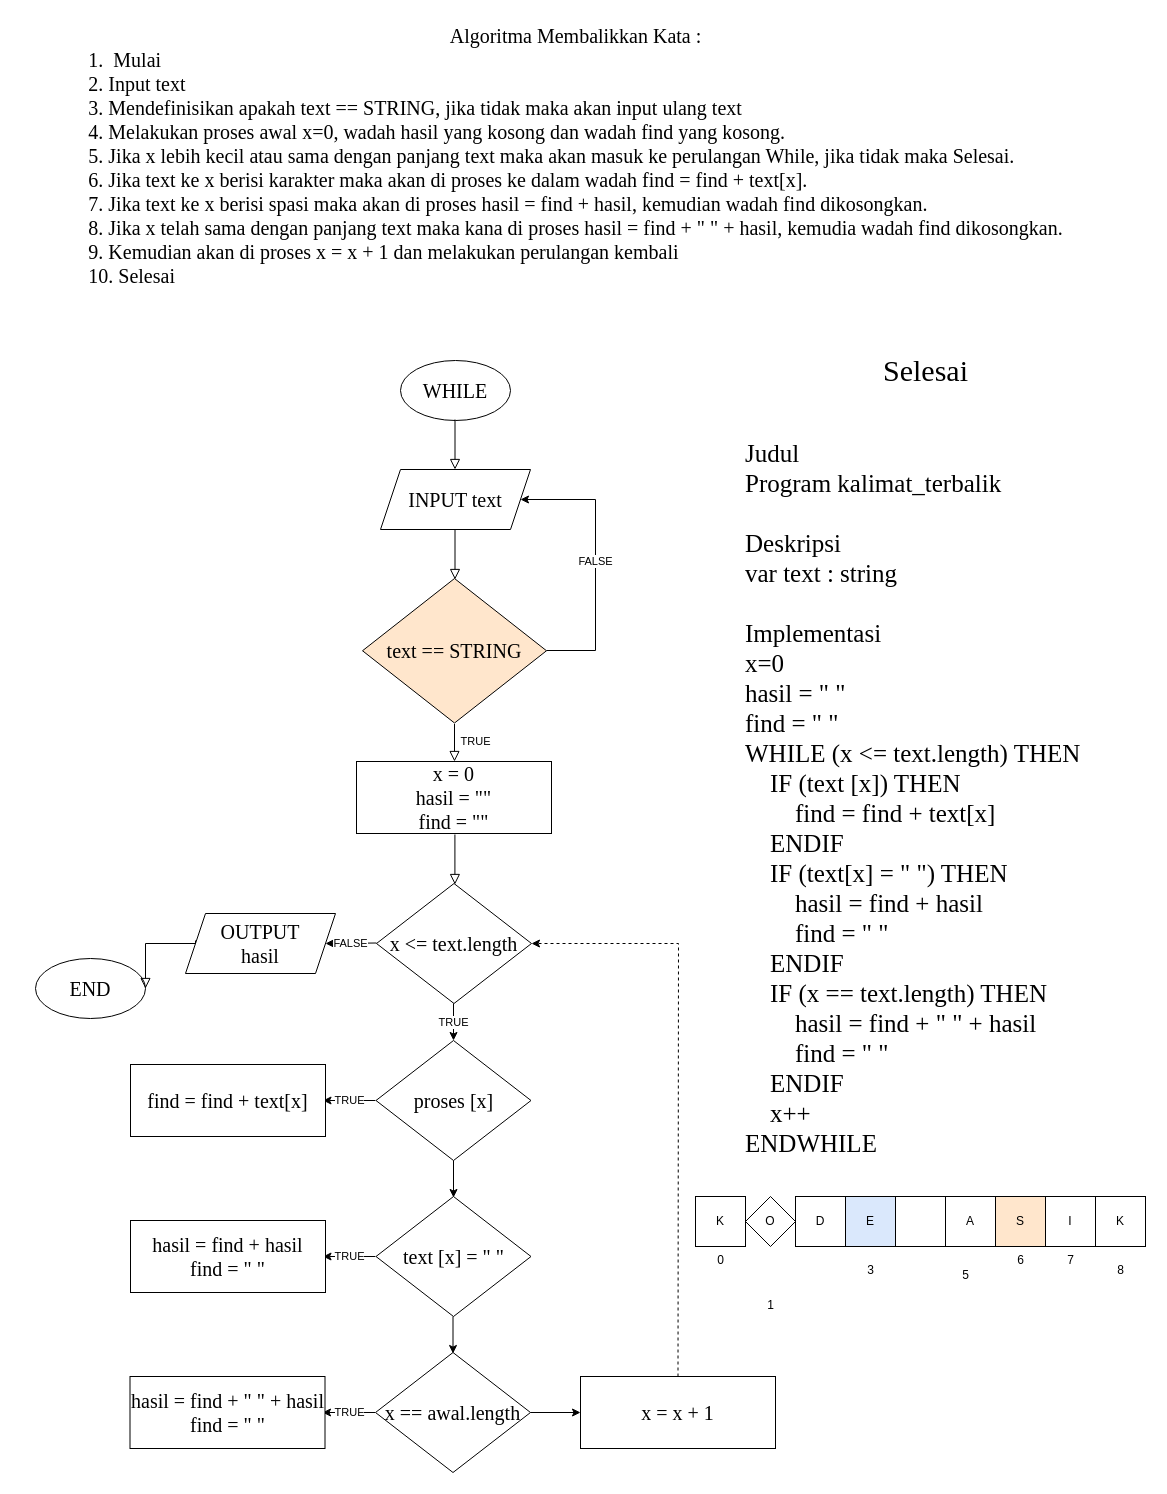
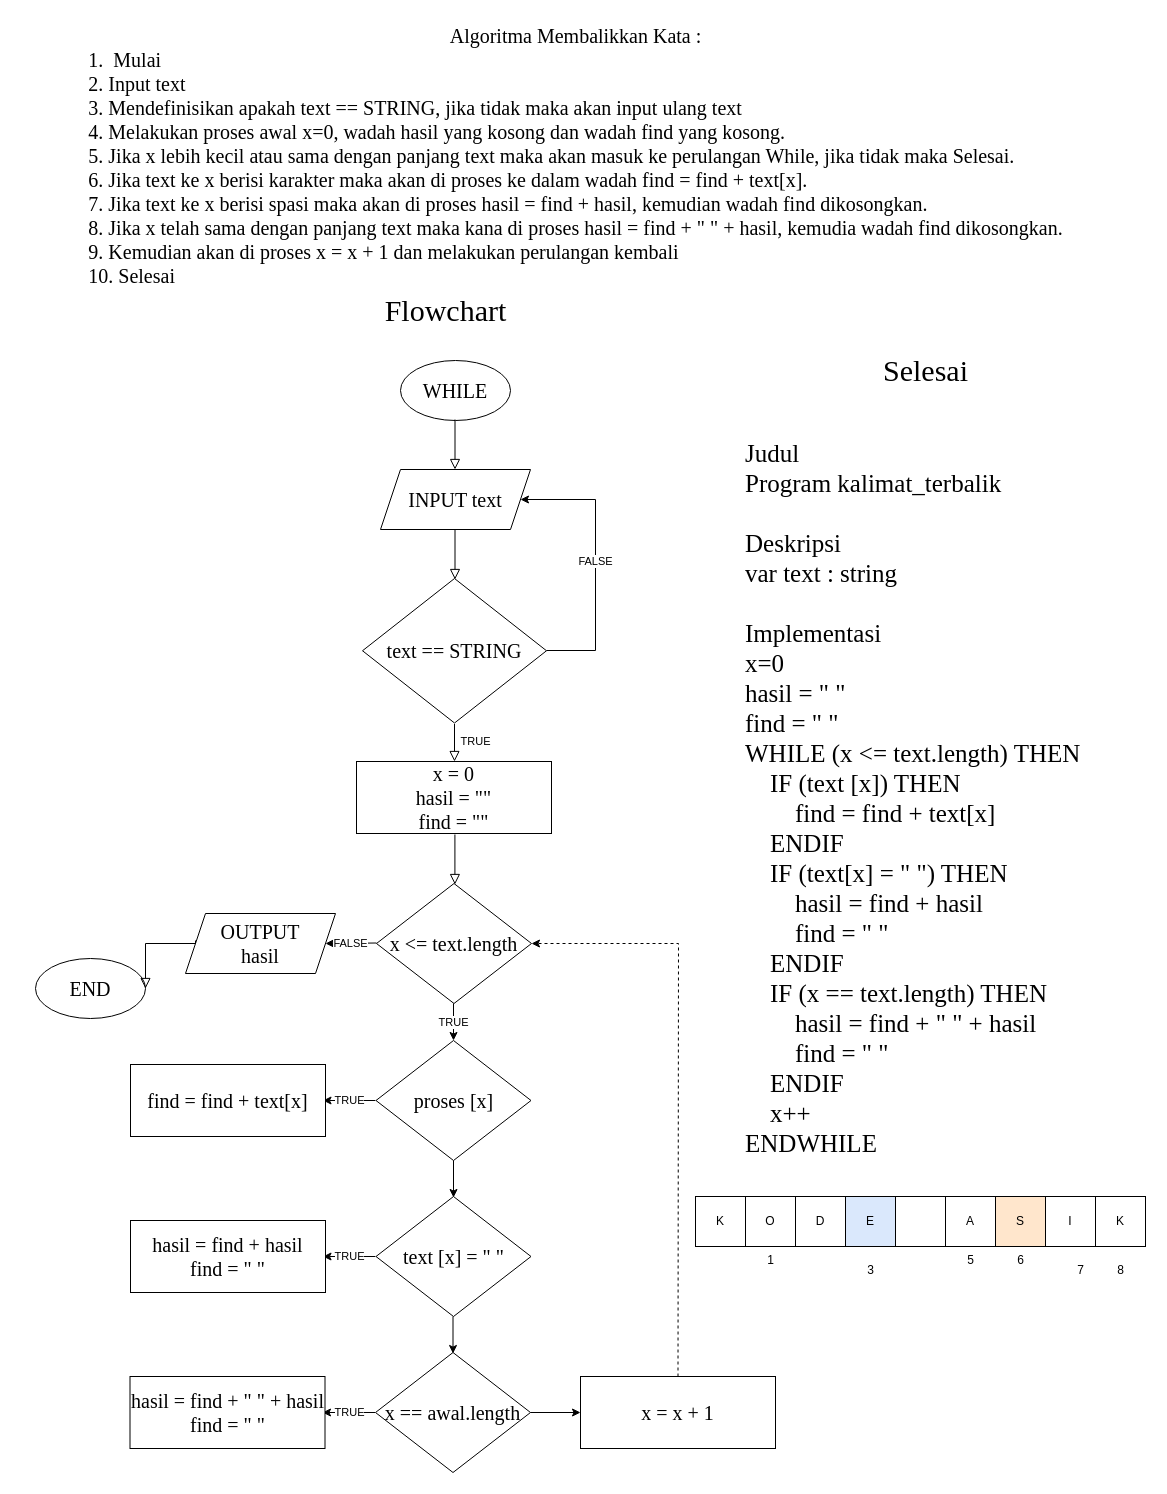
  <mxCell id="0" />
  <mxCell id="1" parent="0" />
  <mxCell id="2" value="WHILE" style="ellipse;whiteSpace=wrap;html=1;hachureGap=4;fontFamily=Architects Daughter;fontSource=https%3A%2F%2Ffonts.googleapis.com%2Fcss%3Ffamily%3DArchitects%2BDaughter;fontSize=20;rounded=0;" parent="1" vertex="1"><mxGeometry x="400" y="360" width="110" height="60" as="geometry" /></mxCell>
  <mxCell id="3" value="" style="rounded=0;html=1;jettySize=auto;orthogonalLoop=1;fontSize=11;endArrow=block;endFill=0;endSize=8;strokeWidth=1;shadow=0;labelBackgroundColor=none;edgeStyle=orthogonalEdgeStyle;" parent="1" edge="1"><mxGeometry relative="1" as="geometry"><mxPoint x="454.5" y="419" as="sourcePoint" /><mxPoint x="454.5" y="469" as="targetPoint" /></mxGeometry></mxCell>
  <mxCell id="4" value="INPUT text" style="shape=parallelogram;perimeter=parallelogramPerimeter;whiteSpace=wrap;html=1;fixedSize=1;hachureGap=4;fontFamily=Architects Daughter;fontSource=https%3A%2F%2Ffonts.googleapis.com%2Fcss%3Ffamily%3DArchitects%2BDaughter;fontSize=20;rounded=0;" parent="1" vertex="1"><mxGeometry x="380" y="469" width="150" height="60" as="geometry" /></mxCell>
  <mxCell id="5" value="" style="rounded=0;html=1;jettySize=auto;orthogonalLoop=1;fontSize=11;endArrow=block;endFill=0;endSize=8;strokeWidth=1;shadow=0;labelBackgroundColor=none;edgeStyle=orthogonalEdgeStyle;" parent="1" edge="1"><mxGeometry relative="1" as="geometry"><mxPoint x="454.5" y="529" as="sourcePoint" /><mxPoint x="454.5" y="579" as="targetPoint" /></mxGeometry></mxCell>
  <mxCell id="6" value="x &amp;lt;= text.length" style="rhombus;whiteSpace=wrap;html=1;hachureGap=4;fontFamily=Architects Daughter;fontSource=https%3A%2F%2Ffonts.googleapis.com%2Fcss%3Ffamily%3DArchitects%2BDaughter;fontSize=20;rounded=0;" parent="1" vertex="1"><mxGeometry x="376" y="883" width="155" height="120" as="geometry" /></mxCell>
  <mxCell id="7" value="x = 0&lt;br&gt;hasil = &quot;&quot;&lt;br&gt;find = &quot;&quot;" style="rounded=0;whiteSpace=wrap;html=1;hachureGap=4;fontFamily=Architects Daughter;fontSource=https%3A%2F%2Ffonts.googleapis.com%2Fcss%3Ffamily%3DArchitects%2BDaughter;fontSize=20;" parent="1" vertex="1"><mxGeometry x="356" y="761" width="195" height="72" as="geometry" /></mxCell>
  <mxCell id="8" value="" style="rounded=0;html=1;jettySize=auto;orthogonalLoop=1;fontSize=11;endArrow=block;endFill=0;endSize=8;strokeWidth=1;shadow=0;labelBackgroundColor=none;edgeStyle=orthogonalEdgeStyle;" parent="1" edge="1"><mxGeometry relative="1" as="geometry"><mxPoint x="454.41" y="834" as="sourcePoint" /><mxPoint x="454.41" y="884" as="targetPoint" /></mxGeometry></mxCell>
  <mxCell id="9" value="Algoritma Membalikkan Kata :&lt;br&gt;&lt;div style=&quot;text-align: justify&quot;&gt;1.&amp;nbsp; Mulai&lt;/div&gt;&lt;div style=&quot;text-align: justify&quot;&gt;2. Input text&lt;/div&gt;&lt;div style=&quot;text-align: justify&quot;&gt;3. Mendefinisikan apakah text == STRING, jika tidak maka akan input ulang text&lt;/div&gt;&lt;div style=&quot;text-align: justify&quot;&gt;4. Melakukan proses awal x=0, wadah hasil yang kosong dan wadah find yang kosong.&lt;/div&gt;&lt;div style=&quot;text-align: justify&quot;&gt;5. Jika x lebih kecil atau sama dengan panjang text maka akan masuk ke perulangan While, jika tidak maka Selesai.&lt;/div&gt;&lt;div style=&quot;text-align: justify&quot;&gt;6. Jika text ke x berisi karakter maka akan di proses ke dalam wadah find = find + text[x].&lt;/div&gt;&lt;div style=&quot;text-align: justify&quot;&gt;7. Jika text ke x berisi spasi maka akan di proses hasil = find + hasil, kemudian wadah find dikosongkan.&lt;/div&gt;&lt;div style=&quot;text-align: justify&quot;&gt;8. Jika x telah sama dengan panjang text maka kana di proses hasil = find + &quot; &quot; + hasil, kemudia wadah find dikosongkan.&lt;/div&gt;&lt;div style=&quot;text-align: justify&quot;&gt;9. Kemudian akan di proses x = x + 1 dan melakukan perulangan kembali&lt;/div&gt;&lt;div style=&quot;text-align: justify&quot;&gt;10. Selesai&lt;/div&gt;" style="text;html=1;align=center;verticalAlign=middle;resizable=0;points=[];autosize=1;strokeColor=none;fillColor=none;sketch=0;hachureGap=4;fontFamily=Architects Daughter;fontSource=https%3A%2F%2Ffonts.googleapis.com%2Fcss%3Ffamily%3DArchitects%2BDaughter;fontSize=20;" parent="1" vertex="1"><mxGeometry x="20" y="20" width="1110" height="270" as="geometry" /></mxCell>
+ <mxCell id="10" value="Flowchart" style="text;html=1;align=center;verticalAlign=middle;resizable=0;points=[];autosize=1;strokeColor=none;fillColor=none;sketch=0;hachureGap=4;fontFamily=Architects Daughter;fontSource=https%3A%2F%2Ffonts.googleapis.com%2Fcss%3Ffamily%3DArchitects%2BDaughter;fontSize=30;" parent="1" vertex="1"><mxGeometry x="365" y="290" width="160" height="40" as="geometry" /></mxCell>
  <mxCell id="11" value="Selesai" style="text;html=1;align=center;verticalAlign=middle;resizable=0;points=[];autosize=1;strokeColor=none;fillColor=none;sketch=0;hachureGap=4;fontFamily=Architects Daughter;fontSource=https%3A%2F%2Ffonts.googleapis.com%2Fcss%3Ffamily%3DArchitects%2BDaughter;fontSize=30;" parent="1" vertex="1"><mxGeometry x="835" y="350" width="180" height="40" as="geometry" /></mxCell>
  <mxCell id="12" value="&#10;Judul&#10;Program kalimat_terbalik&#10;&#10;Deskripsi&#10;var text : string&#10;&#10;Implementasi&#10;x=0&#10;hasil = &quot; &quot;&#10;find = &quot; &quot;&#10;WHILE (x &lt;= text.length) THEN&#10;    IF (text [x]) THEN&#10;        find = find + text[x]&#10;    ENDIF&#10;    IF (text[x] = &quot; &quot;) THEN&#10;        hasil = find + hasil&#10;        find = &quot; &quot;&#10;    ENDIF&#10;    IF (x == text.length) THEN&#10;        hasil = find + &quot; &quot; + hasil&#10;        find = &quot; &quot;&#10;    ENDIF&#10;    x++&#10;ENDWHILE" style="text;align=left;verticalAlign=middle;resizable=0;points=[];autosize=1;strokeColor=none;fillColor=none;sketch=0;hachureGap=4;fontFamily=Architects Daughter;fontSource=https%3A%2F%2Ffonts.googleapis.com%2Fcss%3Ffamily%3DArchitects%2BDaughter;fontSize=25;spacing=0;" parent="1" vertex="1"><mxGeometry x="745" y="400" width="360" height="760" as="geometry" /></mxCell>
- <mxCell id="13" value="text == STRING" style="rhombus;whiteSpace=wrap;html=1;hachureGap=4;fontFamily=Architects Daughter;fontSource=https%3A%2F%2Ffonts.googleapis.com%2Fcss%3Ffamily%3DArchitects%2BDaughter;fontSize=20;rounded=0;fillColor=#ffe6cc;" parent="1" vertex="1"><mxGeometry x="362" y="578" width="184" height="144.5" as="geometry" /></mxCell>
+ <mxCell id="13" value="text == STRING" style="rhombus;whiteSpace=wrap;html=1;hachureGap=4;fontFamily=Architects Daughter;fontSource=https%3A%2F%2Ffonts.googleapis.com%2Fcss%3Ffamily%3DArchitects%2BDaughter;fontSize=20;rounded=0;" parent="1" vertex="1"><mxGeometry x="362" y="578" width="184" height="144.5" as="geometry" /></mxCell>
  <mxCell id="14" value="TRUE" style="rounded=0;html=1;jettySize=auto;orthogonalLoop=1;fontSize=11;endArrow=block;endFill=0;endSize=8;strokeWidth=1;shadow=0;labelBackgroundColor=none;edgeStyle=orthogonalEdgeStyle;" parent="1" edge="1"><mxGeometry x="-0.12" y="21" relative="1" as="geometry"><mxPoint x="454" y="723.5" as="sourcePoint" /><mxPoint x="454" y="761" as="targetPoint" /><mxPoint as="offset" /></mxGeometry></mxCell>
  <mxCell id="15" value="FALSE" style="endArrow=classic;html=1;rounded=0;entryX=1;entryY=0.5;entryDx=0;entryDy=0;" parent="1" target="4" edge="1"><mxGeometry width="50" height="50" relative="1" as="geometry"><mxPoint x="546" y="650" as="sourcePoint" /><mxPoint x="655" y="530" as="targetPoint" /><Array as="points"><mxPoint x="595" y="650" /><mxPoint x="595" y="499" /></Array></mxGeometry></mxCell>
  <mxCell id="16" value="TRUE" style="endArrow=classic;html=1;rounded=0;" parent="1" edge="1"><mxGeometry width="50" height="50" relative="1" as="geometry"><mxPoint x="453" y="1003" as="sourcePoint" /><mxPoint x="453" y="1040" as="targetPoint" /></mxGeometry></mxCell>
  <mxCell id="17" value="proses [x]" style="rhombus;whiteSpace=wrap;html=1;hachureGap=4;fontFamily=Architects Daughter;fontSource=https%3A%2F%2Ffonts.googleapis.com%2Fcss%3Ffamily%3DArchitects%2BDaughter;fontSize=20;rounded=0;" parent="1" vertex="1"><mxGeometry x="375.5" y="1040" width="155" height="120" as="geometry" /></mxCell>
  <mxCell id="18" value="text [x] = &quot; &quot;" style="rhombus;whiteSpace=wrap;html=1;hachureGap=4;fontFamily=Architects Daughter;fontSource=https%3A%2F%2Ffonts.googleapis.com%2Fcss%3Ffamily%3DArchitects%2BDaughter;fontSize=20;rounded=0;" parent="1" vertex="1"><mxGeometry x="375.5" y="1196" width="155" height="120" as="geometry" /></mxCell>
  <mxCell id="19" value="" style="endArrow=classic;html=1;rounded=0;" parent="1" edge="1"><mxGeometry width="50" height="50" relative="1" as="geometry"><mxPoint x="453" y="1160" as="sourcePoint" /><mxPoint x="453" y="1197" as="targetPoint" /></mxGeometry></mxCell>
  <mxCell id="20" value="x == awal.length" style="rhombus;whiteSpace=wrap;html=1;hachureGap=4;fontFamily=Architects Daughter;fontSource=https%3A%2F%2Ffonts.googleapis.com%2Fcss%3Ffamily%3DArchitects%2BDaughter;fontSize=20;rounded=0;" parent="1" vertex="1"><mxGeometry x="375" y="1352" width="155" height="120" as="geometry" /></mxCell>
  <mxCell id="21" value="" style="endArrow=classic;html=1;rounded=0;" parent="1" edge="1"><mxGeometry width="50" height="50" relative="1" as="geometry"><mxPoint x="452.5" y="1316" as="sourcePoint" /><mxPoint x="452.5" y="1353" as="targetPoint" /></mxGeometry></mxCell>
  <mxCell id="22" value="" style="endArrow=classic;html=1;rounded=0;" parent="1" edge="1"><mxGeometry width="50" height="50" relative="1" as="geometry"><mxPoint x="530" y="1412" as="sourcePoint" /><mxPoint x="580" y="1412" as="targetPoint" /></mxGeometry></mxCell>
  <mxCell id="23" value="x = x + 1" style="rounded=0;whiteSpace=wrap;html=1;hachureGap=4;fontFamily=Architects Daughter;fontSource=https%3A%2F%2Ffonts.googleapis.com%2Fcss%3Ffamily%3DArchitects%2BDaughter;fontSize=20;" parent="1" vertex="1"><mxGeometry x="580" y="1376" width="195" height="72" as="geometry" /></mxCell>
  <mxCell id="24" value="" style="endArrow=classic;html=1;rounded=0;exitX=0.5;exitY=0;exitDx=0;exitDy=0;entryX=1;entryY=0.5;entryDx=0;entryDy=0;dashed=1;" parent="1" source="23" target="6" edge="1"><mxGeometry width="50" height="50" relative="1" as="geometry"><mxPoint x="485" y="1300" as="sourcePoint" /><mxPoint x="535" y="1250" as="targetPoint" /><Array as="points"><mxPoint x="678" y="943" /></Array></mxGeometry></mxCell>
  <mxCell id="25" value="FALSE" style="endArrow=classic;html=1;rounded=0;" parent="1" edge="1"><mxGeometry width="50" height="50" relative="1" as="geometry"><mxPoint x="376" y="942.5" as="sourcePoint" /><mxPoint x="325" y="943" as="targetPoint" /></mxGeometry></mxCell>
  <mxCell id="26" value="END" style="ellipse;whiteSpace=wrap;html=1;hachureGap=4;fontFamily=Architects Daughter;fontSource=https%3A%2F%2Ffonts.googleapis.com%2Fcss%3Ffamily%3DArchitects%2BDaughter;fontSize=20;rounded=0;" parent="1" vertex="1"><mxGeometry x="35" y="958" width="110" height="60" as="geometry" /></mxCell>
  <mxCell id="27" value="TRUE" style="endArrow=classic;html=1;rounded=0;entryX=1;entryY=0.5;entryDx=0;entryDy=0;" parent="1" edge="1"><mxGeometry width="50" height="50" relative="1" as="geometry"><mxPoint x="375" y="1100" as="sourcePoint" /><mxPoint x="322.5" y="1100" as="targetPoint" /></mxGeometry></mxCell>
  <mxCell id="28" value="find = find + text[x]" style="rounded=0;whiteSpace=wrap;html=1;hachureGap=4;fontFamily=Architects Daughter;fontSource=https%3A%2F%2Ffonts.googleapis.com%2Fcss%3Ffamily%3DArchitects%2BDaughter;fontSize=20;" parent="1" vertex="1"><mxGeometry x="130" y="1064" width="195" height="72" as="geometry" /></mxCell>
  <mxCell id="29" value="TRUE" style="endArrow=classic;html=1;rounded=0;entryX=1;entryY=0.5;entryDx=0;entryDy=0;" parent="1" edge="1"><mxGeometry width="50" height="50" relative="1" as="geometry"><mxPoint x="375" y="1256" as="sourcePoint" /><mxPoint x="322.5" y="1256" as="targetPoint" /></mxGeometry></mxCell>
  <mxCell id="30" value="hasil = find + hasil&lt;br&gt;find = &quot; &quot;" style="rounded=0;whiteSpace=wrap;html=1;hachureGap=4;fontFamily=Architects Daughter;fontSource=https%3A%2F%2Ffonts.googleapis.com%2Fcss%3Ffamily%3DArchitects%2BDaughter;fontSize=20;" parent="1" vertex="1"><mxGeometry x="130" y="1220" width="195" height="72" as="geometry" /></mxCell>
  <mxCell id="31" value="TRUE" style="endArrow=classic;html=1;rounded=0;entryX=1;entryY=0.5;entryDx=0;entryDy=0;" parent="1" edge="1"><mxGeometry width="50" height="50" relative="1" as="geometry"><mxPoint x="374.5" y="1412" as="sourcePoint" /><mxPoint x="322" y="1412" as="targetPoint" /></mxGeometry></mxCell>
  <mxCell id="32" value="hasil = find + &quot; &quot; + hasil&lt;br&gt;find = &quot; &quot;" style="rounded=0;whiteSpace=wrap;html=1;hachureGap=4;fontFamily=Architects Daughter;fontSource=https%3A%2F%2Ffonts.googleapis.com%2Fcss%3Ffamily%3DArchitects%2BDaughter;fontSize=20;" parent="1" vertex="1"><mxGeometry x="129.5" y="1376" width="195" height="72" as="geometry" /></mxCell>
- <mxCell id="33" value="O" style="rhombus;whiteSpace=wrap;html=1;aspect=fixed;" parent="1" vertex="1"><mxGeometry x="745" y="1196" width="50" height="50" as="geometry" /></mxCell>
+ <mxCell id="33" value="O" style="whiteSpace=wrap;html=1;aspect=fixed;" parent="1" vertex="1"><mxGeometry x="745" y="1196" width="50" height="50" as="geometry" /></mxCell>
  <mxCell id="34" value="K" style="whiteSpace=wrap;html=1;aspect=fixed;" parent="1" vertex="1"><mxGeometry x="1095" y="1196" width="50" height="50" as="geometry" /></mxCell>
  <mxCell id="35" value="K" style="whiteSpace=wrap;html=1;aspect=fixed;" parent="1" vertex="1"><mxGeometry x="695" y="1196" width="50" height="50" as="geometry" /></mxCell>
  <mxCell id="36" value="I" style="whiteSpace=wrap;html=1;aspect=fixed;" parent="1" vertex="1"><mxGeometry x="1045" y="1196" width="50" height="50" as="geometry" /></mxCell>
  <mxCell id="37" value="S" style="whiteSpace=wrap;html=1;aspect=fixed;fillColor=#ffe6cc;" parent="1" vertex="1"><mxGeometry x="995" y="1196" width="50" height="50" as="geometry" /></mxCell>
  <mxCell id="38" value="A" style="whiteSpace=wrap;html=1;aspect=fixed;" parent="1" vertex="1"><mxGeometry x="945" y="1196" width="50" height="50" as="geometry" /></mxCell>
  <mxCell id="39" value="" style="whiteSpace=wrap;html=1;aspect=fixed;" parent="1" vertex="1"><mxGeometry x="895" y="1196" width="50" height="50" as="geometry" /></mxCell>
  <mxCell id="40" value="E" style="whiteSpace=wrap;html=1;aspect=fixed;fillColor=#dae8fc;" parent="1" vertex="1"><mxGeometry x="845" y="1196" width="50" height="50" as="geometry" /></mxCell>
  <mxCell id="41" value="D" style="whiteSpace=wrap;html=1;aspect=fixed;" parent="1" vertex="1"><mxGeometry x="795" y="1196" width="50" height="50" as="geometry" /></mxCell>
- <mxCell id="42" value="0" style="text;html=1;align=center;verticalAlign=middle;resizable=0;points=[];autosize=1;strokeColor=none;fillColor=none;" parent="1" vertex="1"><mxGeometry x="710" y="1250" width="20" height="20" as="geometry" /></mxCell>
- <mxCell id="43" value="1" style="text;html=1;align=center;verticalAlign=middle;resizable=0;points=[];autosize=1;strokeColor=none;fillColor=none;" parent="1" vertex="1"><mxGeometry x="760" y="1295" width="20" height="20" as="geometry" /></mxCell>
+ <mxCell id="43" value="1" style="text;html=1;align=center;verticalAlign=middle;resizable=0;points=[];autosize=1;strokeColor=none;fillColor=none;" parent="1" vertex="1"><mxGeometry x="760" y="1250" width="20" height="20" as="geometry" /></mxCell>
  <mxCell id="44" value="3" style="text;html=1;align=center;verticalAlign=middle;resizable=0;points=[];autosize=1;strokeColor=none;fillColor=none;" parent="1" vertex="1"><mxGeometry x="860" y="1260" width="20" height="20" as="geometry" /></mxCell>
- <mxCell id="45" value="5" style="text;html=1;align=center;verticalAlign=middle;resizable=0;points=[];autosize=1;strokeColor=none;fillColor=none;" parent="1" vertex="1"><mxGeometry x="955" y="1265" width="20" height="20" as="geometry" /></mxCell>
+ <mxCell id="45" value="5" style="text;html=1;align=center;verticalAlign=middle;resizable=0;points=[];autosize=1;strokeColor=none;fillColor=none;" parent="1" vertex="1"><mxGeometry x="960" y="1250" width="20" height="20" as="geometry" /></mxCell>
  <mxCell id="46" value="6" style="text;html=1;align=center;verticalAlign=middle;resizable=0;points=[];autosize=1;strokeColor=none;fillColor=none;" parent="1" vertex="1"><mxGeometry x="1010" y="1250" width="20" height="20" as="geometry" /></mxCell>
- <mxCell id="47" value="7" style="text;html=1;align=center;verticalAlign=middle;resizable=0;points=[];autosize=1;strokeColor=none;fillColor=none;" parent="1" vertex="1"><mxGeometry x="1060" y="1250" width="20" height="20" as="geometry" /></mxCell>
+ <mxCell id="47" value="7" style="text;html=1;align=center;verticalAlign=middle;resizable=0;points=[];autosize=1;strokeColor=none;fillColor=none;" parent="1" vertex="1"><mxGeometry x="1070" y="1260" width="20" height="20" as="geometry" /></mxCell>
  <mxCell id="48" value="8" style="text;html=1;align=center;verticalAlign=middle;resizable=0;points=[];autosize=1;strokeColor=none;fillColor=none;" parent="1" vertex="1"><mxGeometry x="1110" y="1260" width="20" height="20" as="geometry" /></mxCell>
  <mxCell id="49" value="OUTPUT&lt;br&gt;hasil" style="shape=parallelogram;perimeter=parallelogramPerimeter;whiteSpace=wrap;html=1;fixedSize=1;hachureGap=4;fontFamily=Architects Daughter;fontSource=https%3A%2F%2Ffonts.googleapis.com%2Fcss%3Ffamily%3DArchitects%2BDaughter;fontSize=20;rounded=0;" parent="1" vertex="1"><mxGeometry x="185" y="913" width="150" height="60" as="geometry" /></mxCell>
  <mxCell id="50" value="" style="rounded=0;html=1;jettySize=auto;orthogonalLoop=1;fontSize=11;endArrow=block;endFill=0;endSize=8;strokeWidth=1;shadow=0;labelBackgroundColor=none;edgeStyle=orthogonalEdgeStyle;entryX=1;entryY=0.5;entryDx=0;entryDy=0;" parent="1" target="26" edge="1"><mxGeometry relative="1" as="geometry"><mxPoint x="195" y="940" as="sourcePoint" /><mxPoint x="195" y="990" as="targetPoint" /><Array as="points"><mxPoint x="195" y="943" /></Array></mxGeometry></mxCell>
